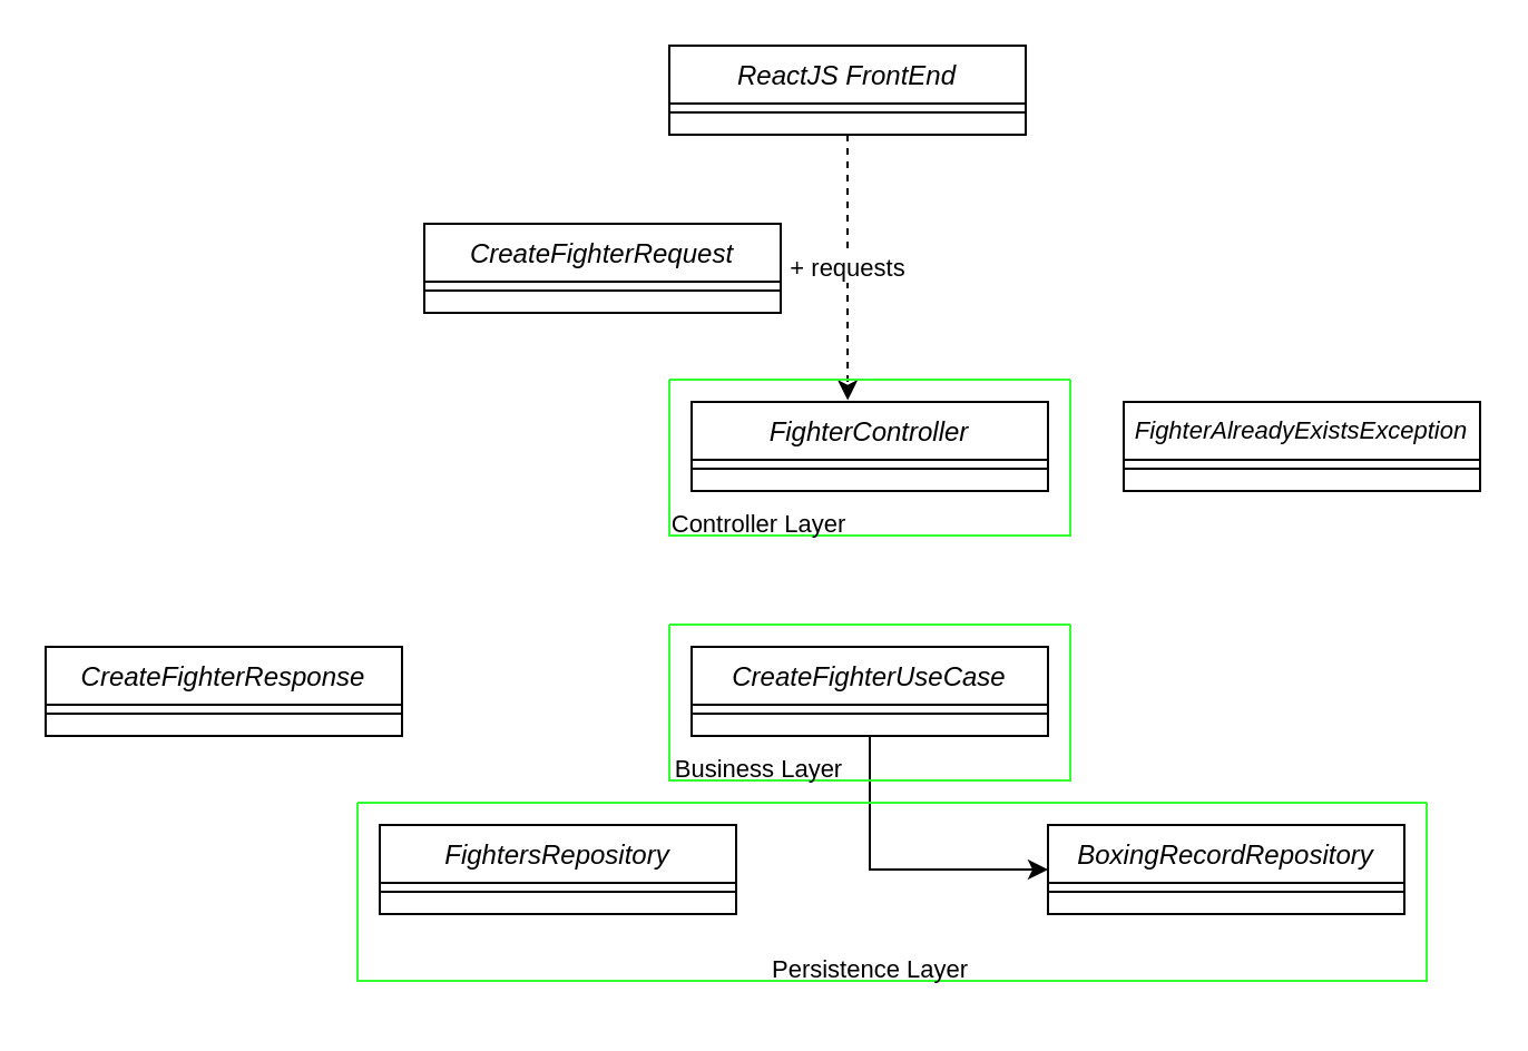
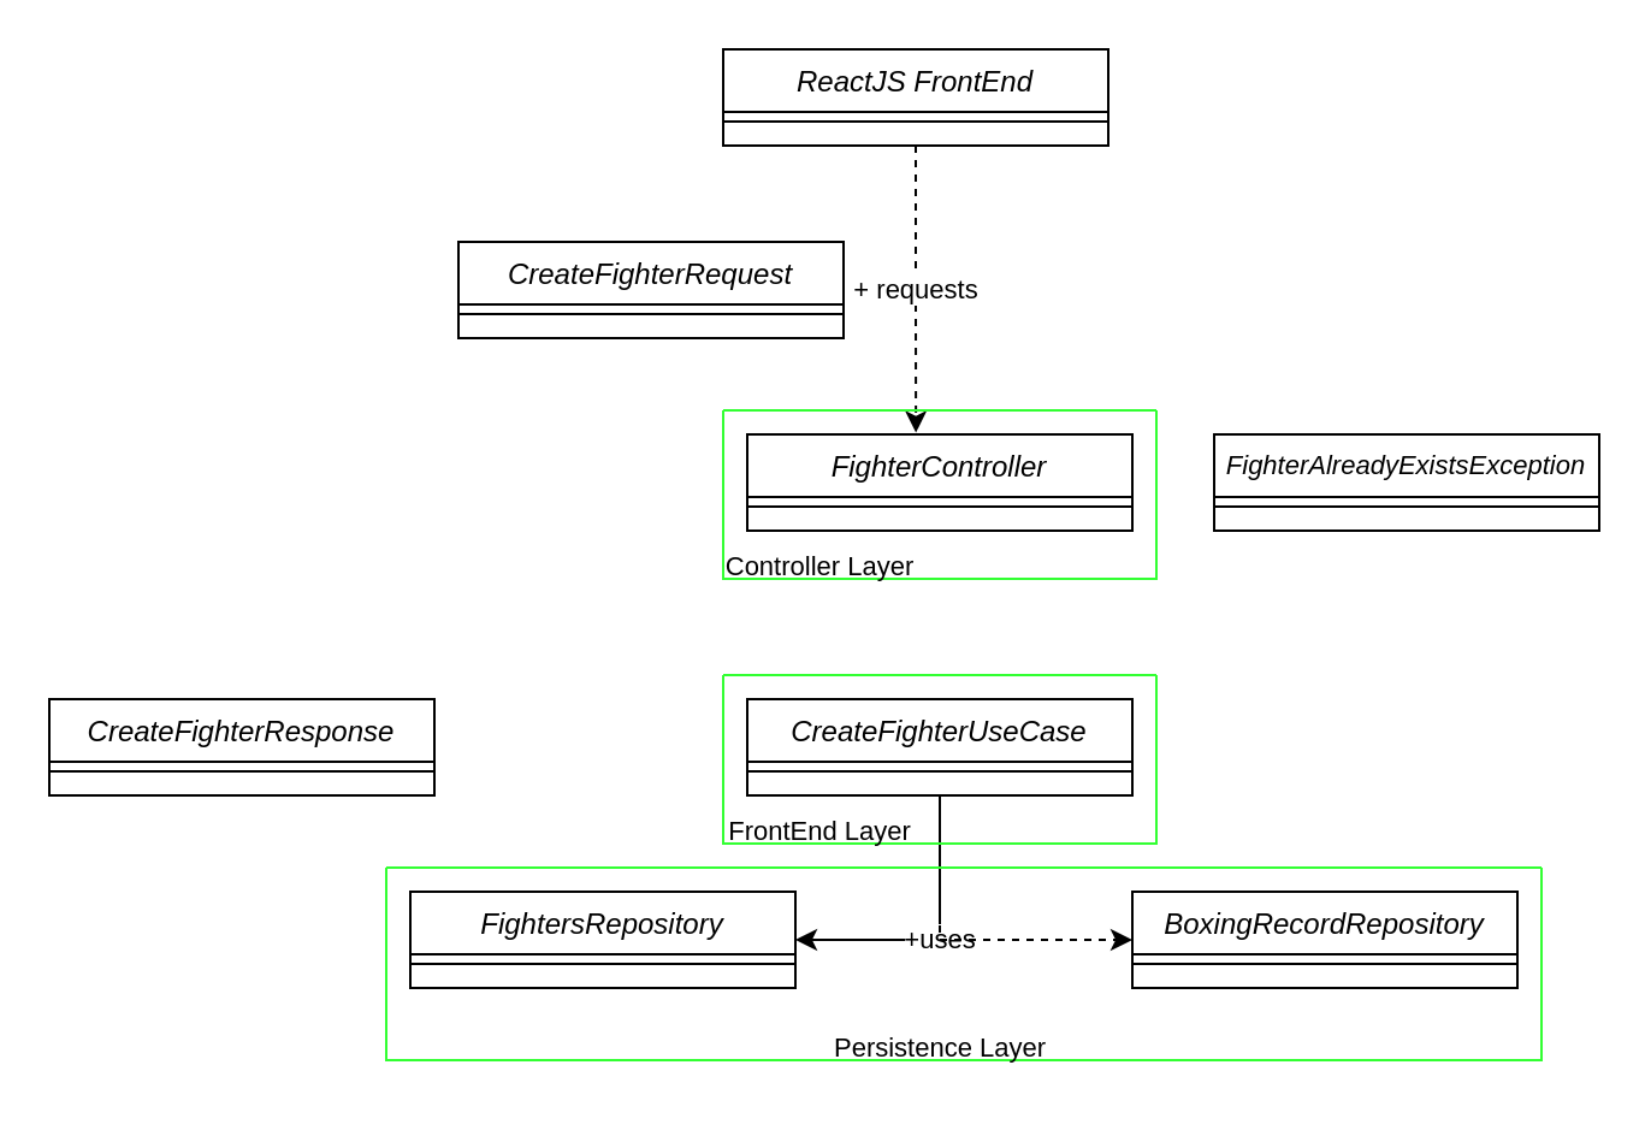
  <mxCell id="0" />
  <mxCell id="1" parent="0" />
  <mxCell id="2" value="FighterController" style="swimlane;fontStyle=2;align=center;verticalAlign=top;childLayout=stackLayout;horizontal=1;startSize=26;horizontalStack=0;resizeParent=1;resizeLast=0;collapsible=1;marginBottom=0;rounded=0;shadow=0;strokeWidth=1;" parent="1" vertex="1"><mxGeometry x="310" y="180" width="160" height="40" as="geometry"><mxRectangle x="230" y="140" width="160" height="26" as="alternateBounds" /></mxGeometry></mxCell>
  <mxCell id="3" value="" style="line;html=1;strokeWidth=1;align=left;verticalAlign=middle;spacingTop=-1;spacingLeft=3;spacingRight=3;rotatable=0;labelPosition=right;points=[];portConstraint=eastwest;" parent="2" vertex="1"><mxGeometry y="26" width="160" height="8" as="geometry" /></mxCell>
- <mxCell id="5" style="edgeStyle=orthogonalEdgeStyle;rounded=0;orthogonalLoop=1;jettySize=auto;html=1;entryX=0;entryY=0.5;entryDx=0;entryDy=0;fontSize=11;" edge="1" parent="1" source="6" target="22"><mxGeometry relative="1" as="geometry" /></mxCell>
+ <mxCell id="4" value="+uses" style="edgeStyle=orthogonalEdgeStyle;rounded=0;orthogonalLoop=1;jettySize=auto;html=1;entryX=1;entryY=0.5;entryDx=0;entryDy=0;fontSize=11;" edge="1" parent="1" source="6" target="24"><mxGeometry relative="1" as="geometry" /></mxCell>
+ <mxCell id="5" style="edgeStyle=orthogonalEdgeStyle;rounded=0;orthogonalLoop=1;jettySize=auto;html=1;entryX=0;entryY=0.5;entryDx=0;entryDy=0;fontSize=11;dashed=1;" edge="1" parent="1" source="6" target="22"><mxGeometry relative="1" as="geometry" /></mxCell>
  <mxCell id="6" value="CreateFighterUseCase" style="swimlane;fontStyle=2;align=center;verticalAlign=top;childLayout=stackLayout;horizontal=1;startSize=26;horizontalStack=0;resizeParent=1;resizeLast=0;collapsible=1;marginBottom=0;rounded=0;shadow=0;strokeWidth=1;" vertex="1" parent="1"><mxGeometry x="310" y="290" width="160" height="40" as="geometry"><mxRectangle x="230" y="140" width="160" height="26" as="alternateBounds" /></mxGeometry></mxCell>
  <mxCell id="7" value="" style="line;html=1;strokeWidth=1;align=left;verticalAlign=middle;spacingTop=-1;spacingLeft=3;spacingRight=3;rotatable=0;labelPosition=right;points=[];portConstraint=eastwest;" vertex="1" parent="6"><mxGeometry y="26" width="160" height="8" as="geometry" /></mxCell>
  <mxCell id="8" value="CreateFighterRequest" style="swimlane;fontStyle=2;align=center;verticalAlign=top;childLayout=stackLayout;horizontal=1;startSize=26;horizontalStack=0;resizeParent=1;resizeLast=0;collapsible=1;marginBottom=0;rounded=0;shadow=0;strokeWidth=1;" vertex="1" parent="1"><mxGeometry x="190" y="100" width="160" height="40" as="geometry"><mxRectangle x="230" y="140" width="160" height="26" as="alternateBounds" /></mxGeometry></mxCell>
  <mxCell id="9" value="" style="line;html=1;strokeWidth=1;align=left;verticalAlign=middle;spacingTop=-1;spacingLeft=3;spacingRight=3;rotatable=0;labelPosition=right;points=[];portConstraint=eastwest;" vertex="1" parent="8"><mxGeometry y="26" width="160" height="8" as="geometry" /></mxCell>
  <mxCell id="10" value="CreateFighterResponse" style="swimlane;fontStyle=2;align=center;verticalAlign=top;childLayout=stackLayout;horizontal=1;startSize=26;horizontalStack=0;resizeParent=1;resizeLast=0;collapsible=1;marginBottom=0;rounded=0;shadow=0;strokeWidth=1;" vertex="1" parent="1"><mxGeometry x="20" y="290" width="160" height="40" as="geometry"><mxRectangle x="230" y="140" width="160" height="26" as="alternateBounds" /></mxGeometry></mxCell>
  <mxCell id="11" value="" style="line;html=1;strokeWidth=1;align=left;verticalAlign=middle;spacingTop=-1;spacingLeft=3;spacingRight=3;rotatable=0;labelPosition=right;points=[];portConstraint=eastwest;" vertex="1" parent="10"><mxGeometry y="26" width="160" height="8" as="geometry" /></mxCell>
  <mxCell id="12" value="FighterAlreadyExistsException&#10;" style="swimlane;fontStyle=2;align=center;verticalAlign=top;childLayout=stackLayout;horizontal=1;startSize=26;horizontalStack=0;resizeParent=1;resizeLast=0;collapsible=1;marginBottom=0;rounded=0;shadow=0;strokeWidth=1;fontSize=11;" vertex="1" parent="1"><mxGeometry x="504" y="180" width="160" height="40" as="geometry"><mxRectangle x="400" y="120" width="160" height="26" as="alternateBounds" /></mxGeometry></mxCell>
  <mxCell id="13" value="" style="line;html=1;strokeWidth=1;align=left;verticalAlign=middle;spacingTop=-1;spacingLeft=3;spacingRight=3;rotatable=0;labelPosition=right;points=[];portConstraint=eastwest;" vertex="1" parent="12"><mxGeometry y="26" width="160" height="8" as="geometry" /></mxCell>
  <mxCell id="14" value="+ requests" style="edgeStyle=orthogonalEdgeStyle;rounded=0;orthogonalLoop=1;jettySize=auto;html=1;entryX=0.438;entryY=-0.018;entryDx=0;entryDy=0;entryPerimeter=0;fontSize=11;dashed=1;" edge="1" parent="1" source="15" target="2"><mxGeometry relative="1" as="geometry" /></mxCell>
  <mxCell id="15" value="ReactJS FrontEnd" style="swimlane;fontStyle=2;align=center;verticalAlign=top;childLayout=stackLayout;horizontal=1;startSize=26;horizontalStack=0;resizeParent=1;resizeLast=0;collapsible=1;marginBottom=0;rounded=0;shadow=0;strokeWidth=1;" vertex="1" parent="1"><mxGeometry x="300" y="20" width="160" height="40" as="geometry"><mxRectangle x="230" y="140" width="160" height="26" as="alternateBounds" /></mxGeometry></mxCell>
  <mxCell id="16" value="" style="line;html=1;strokeWidth=1;align=left;verticalAlign=middle;spacingTop=-1;spacingLeft=3;spacingRight=3;rotatable=0;labelPosition=right;points=[];portConstraint=eastwest;" vertex="1" parent="15"><mxGeometry y="26" width="160" height="8" as="geometry" /></mxCell>
  <mxCell id="17" value="" style="swimlane;startSize=0;strokeColor=#33FF33;fontSize=11;" vertex="1" parent="1"><mxGeometry x="300" y="170" width="180" height="70" as="geometry" /></mxCell>
  <mxCell id="18" value="Controller Layer" style="text;html=1;align=center;verticalAlign=middle;resizable=0;points=[];autosize=1;strokeColor=none;fillColor=none;fontSize=11;" vertex="1" parent="1"><mxGeometry x="290" y="220" width="100" height="30" as="geometry" /></mxCell>
  <mxCell id="19" value="" style="swimlane;startSize=0;strokeColor=#33FF33;fontSize=11;" vertex="1" parent="1"><mxGeometry x="300" y="280" width="180" height="70" as="geometry" /></mxCell>
- <mxCell id="20" value="Business Layer" style="text;html=1;align=center;verticalAlign=middle;resizable=0;points=[];autosize=1;strokeColor=none;fillColor=none;fontSize=11;" vertex="1" parent="1"><mxGeometry x="290" y="330" width="100" height="30" as="geometry" /></mxCell>
+ <mxCell id="20" value="FrontEnd Layer" style="text;html=1;align=center;verticalAlign=middle;resizable=0;points=[];autosize=1;strokeColor=none;fillColor=none;fontSize=11;" vertex="1" parent="1"><mxGeometry x="290" y="330" width="100" height="30" as="geometry" /></mxCell>
  <mxCell id="21" value="" style="swimlane;startSize=0;strokeColor=#33FF33;fontSize=11;" vertex="1" parent="1"><mxGeometry x="160" y="360" width="480" height="80" as="geometry" /></mxCell>
  <mxCell id="22" value="BoxingRecordRepository" style="swimlane;fontStyle=2;align=center;verticalAlign=top;childLayout=stackLayout;horizontal=1;startSize=26;horizontalStack=0;resizeParent=1;resizeLast=0;collapsible=1;marginBottom=0;rounded=0;shadow=0;strokeWidth=1;" vertex="1" parent="21"><mxGeometry x="310" y="10" width="160" height="40" as="geometry"><mxRectangle x="230" y="140" width="160" height="26" as="alternateBounds" /></mxGeometry></mxCell>
  <mxCell id="23" value="" style="line;html=1;strokeWidth=1;align=left;verticalAlign=middle;spacingTop=-1;spacingLeft=3;spacingRight=3;rotatable=0;labelPosition=right;points=[];portConstraint=eastwest;" vertex="1" parent="22"><mxGeometry y="26" width="160" height="8" as="geometry" /></mxCell>
  <mxCell id="24" value="FightersRepository" style="swimlane;fontStyle=2;align=center;verticalAlign=top;childLayout=stackLayout;horizontal=1;startSize=26;horizontalStack=0;resizeParent=1;resizeLast=0;collapsible=1;marginBottom=0;rounded=0;shadow=0;strokeWidth=1;" vertex="1" parent="21"><mxGeometry x="10" y="10" width="160" height="40" as="geometry"><mxRectangle x="230" y="140" width="160" height="26" as="alternateBounds" /></mxGeometry></mxCell>
  <mxCell id="25" value="" style="line;html=1;strokeWidth=1;align=left;verticalAlign=middle;spacingTop=-1;spacingLeft=3;spacingRight=3;rotatable=0;labelPosition=right;points=[];portConstraint=eastwest;" vertex="1" parent="24"><mxGeometry y="26" width="160" height="8" as="geometry" /></mxCell>
  <mxCell id="26" value="Persistence Layer" style="text;html=1;align=center;verticalAlign=middle;resizable=0;points=[];autosize=1;strokeColor=none;fillColor=none;fontSize=11;" vertex="1" parent="1"><mxGeometry x="335" y="420" width="110" height="30" as="geometry" /></mxCell>
